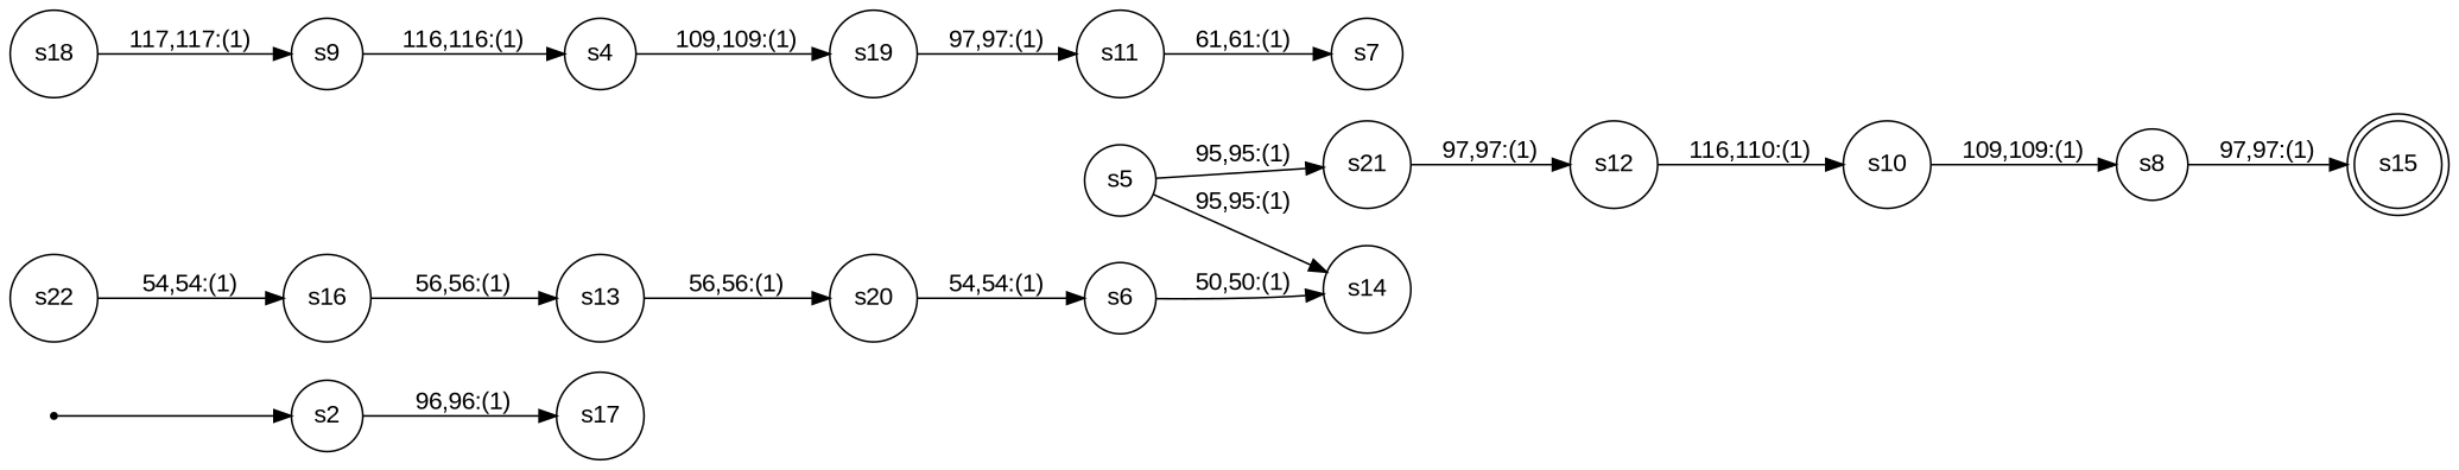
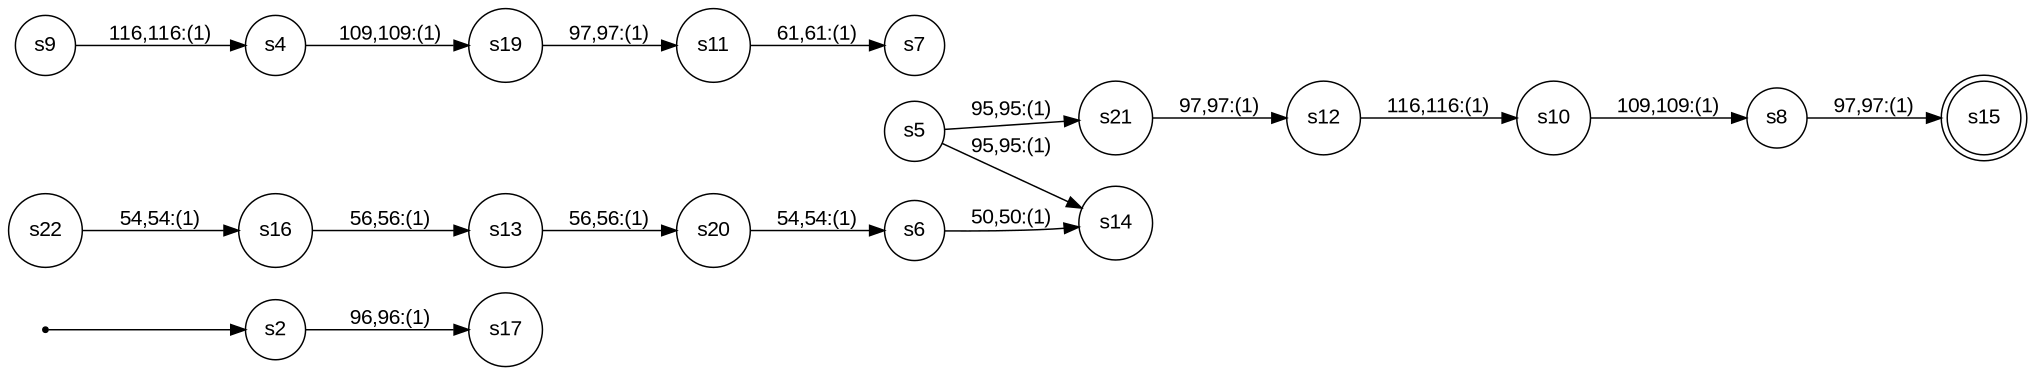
  digraph {
    fontname="Liberation Sans"
    rankdir=LR
    node [fontname="Liberation Sans" shape=circle]
    edge [fontname="Liberation Sans"]
    init [shape=point]
    s2
    s17
    s15 [shape=doublecircle]
    s22
    s16
    s13
    s20
    s21
    s12
    s10
    s8
    s6
    s14
    s19
    s11
    s7
-   s18
    s9
    s4
    s5
    init -> s2
    s2 -> s17 [label="96,96:(1)"]
    s22 -> s16 [label="54,54:(1)"]
    s16 -> s13 [label="56,56:(1)"]
    s13 -> s20 [label="56,56:(1)"]
    s20 -> s6 [label="54,54:(1)"]
    s21 -> s12 [label="97,97:(1)"]
-   s12 -> s10 [label="116,110:(1)"]
+   s12 -> s10 [label="116,116:(1)"]
    s10 -> s8 [label="109,109:(1)"]
    s8 -> s15 [label="97,97:(1)"]
    s6 -> s14 [label="50,50:(1)"]
    s19 -> s11 [label="97,97:(1)"]
    s11 -> s7 [label="61,61:(1)"]
-   s18 -> s9 [label="117,117:(1)"]
    s9 -> s4 [label="116,116:(1)"]
    s4 -> s19 [label="109,109:(1)"]
    s5 -> s21 [label="95,95:(1)"]
    s5 -> s14 [label="95,95:(1)"]
  }
